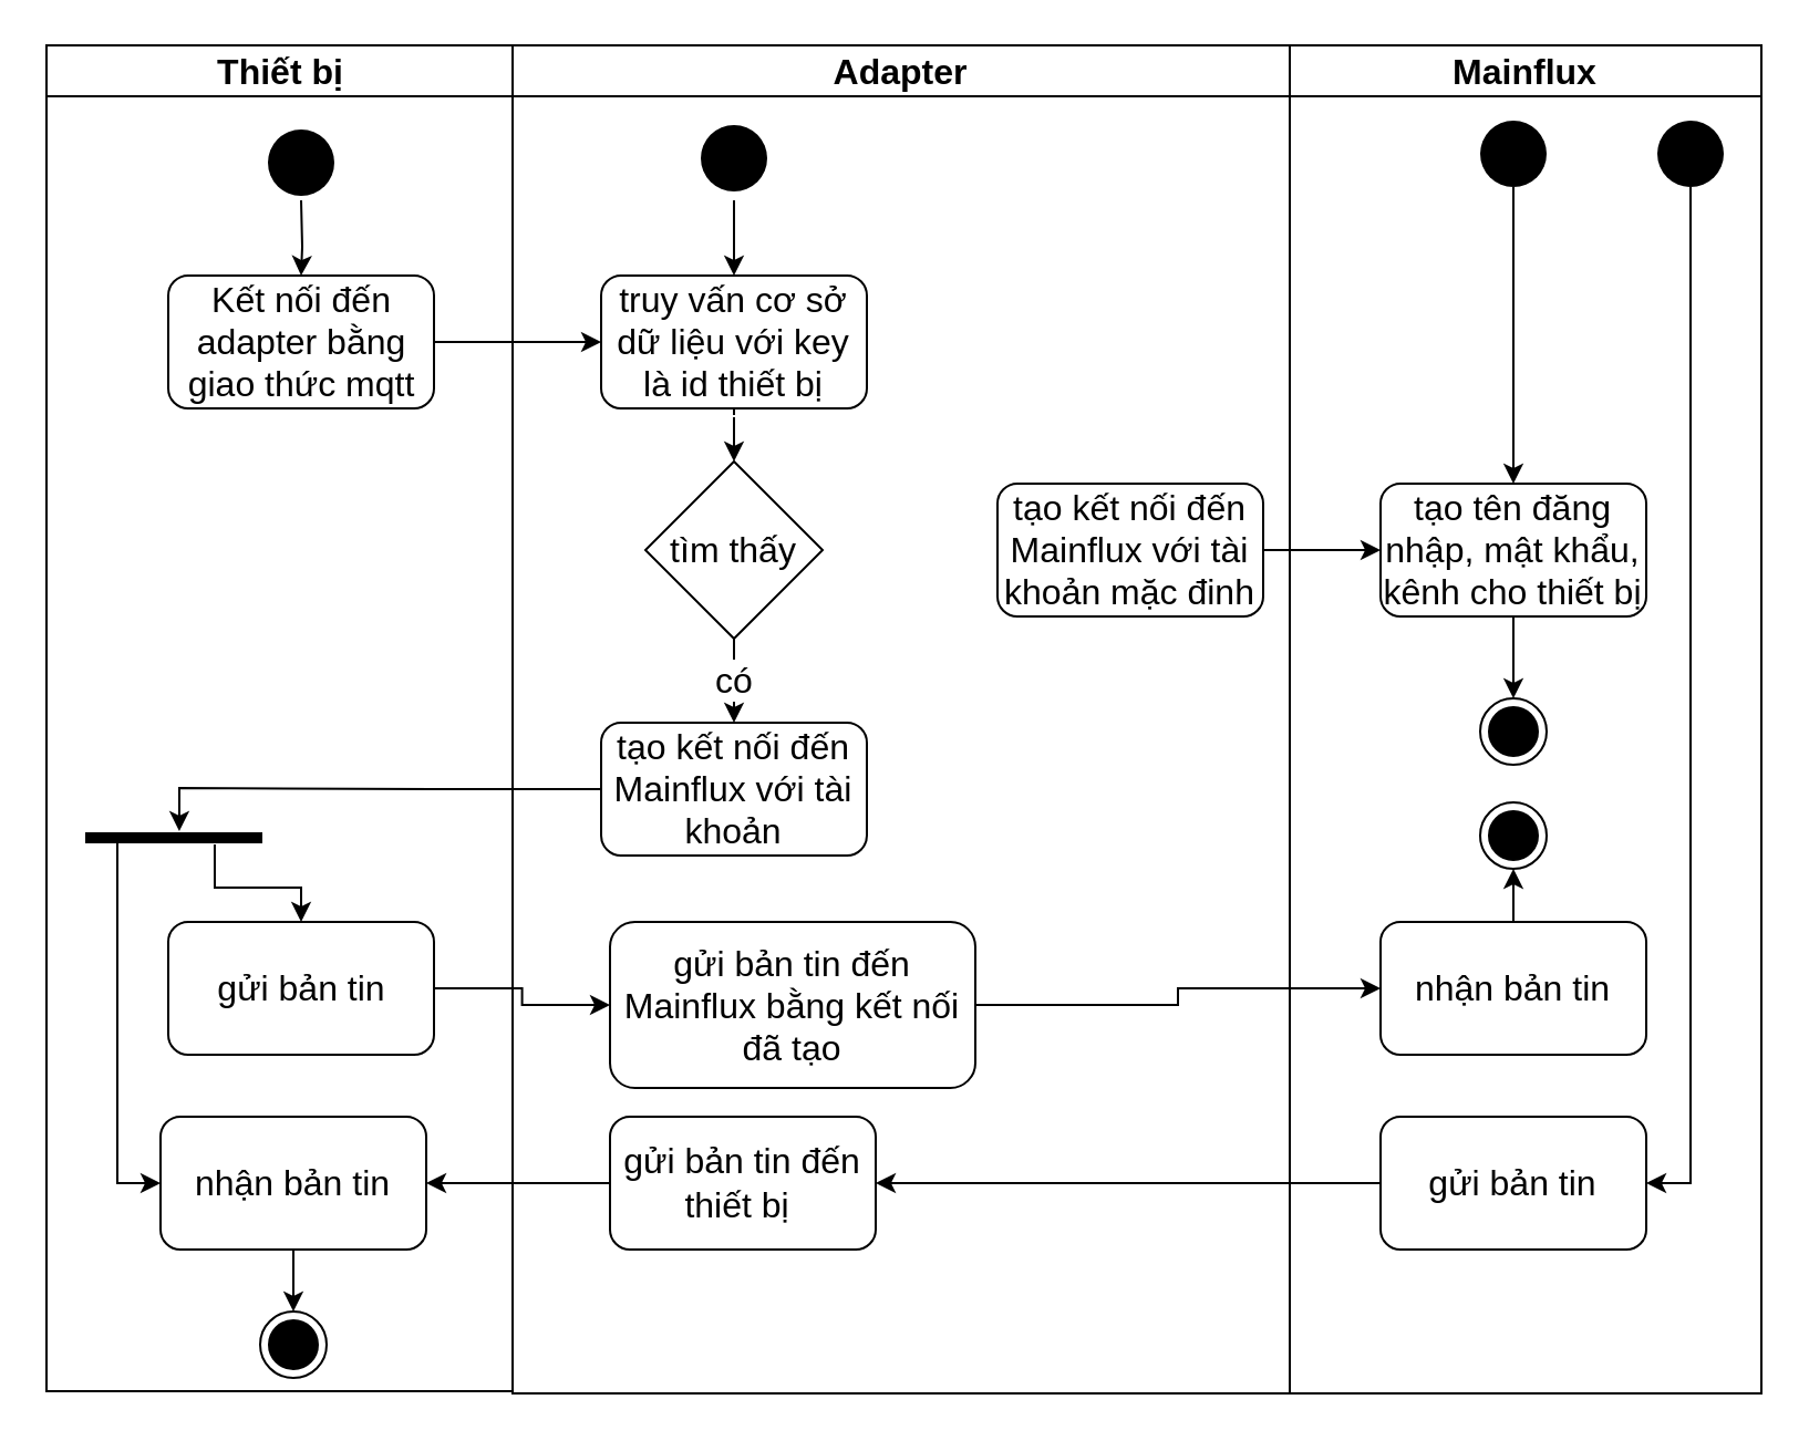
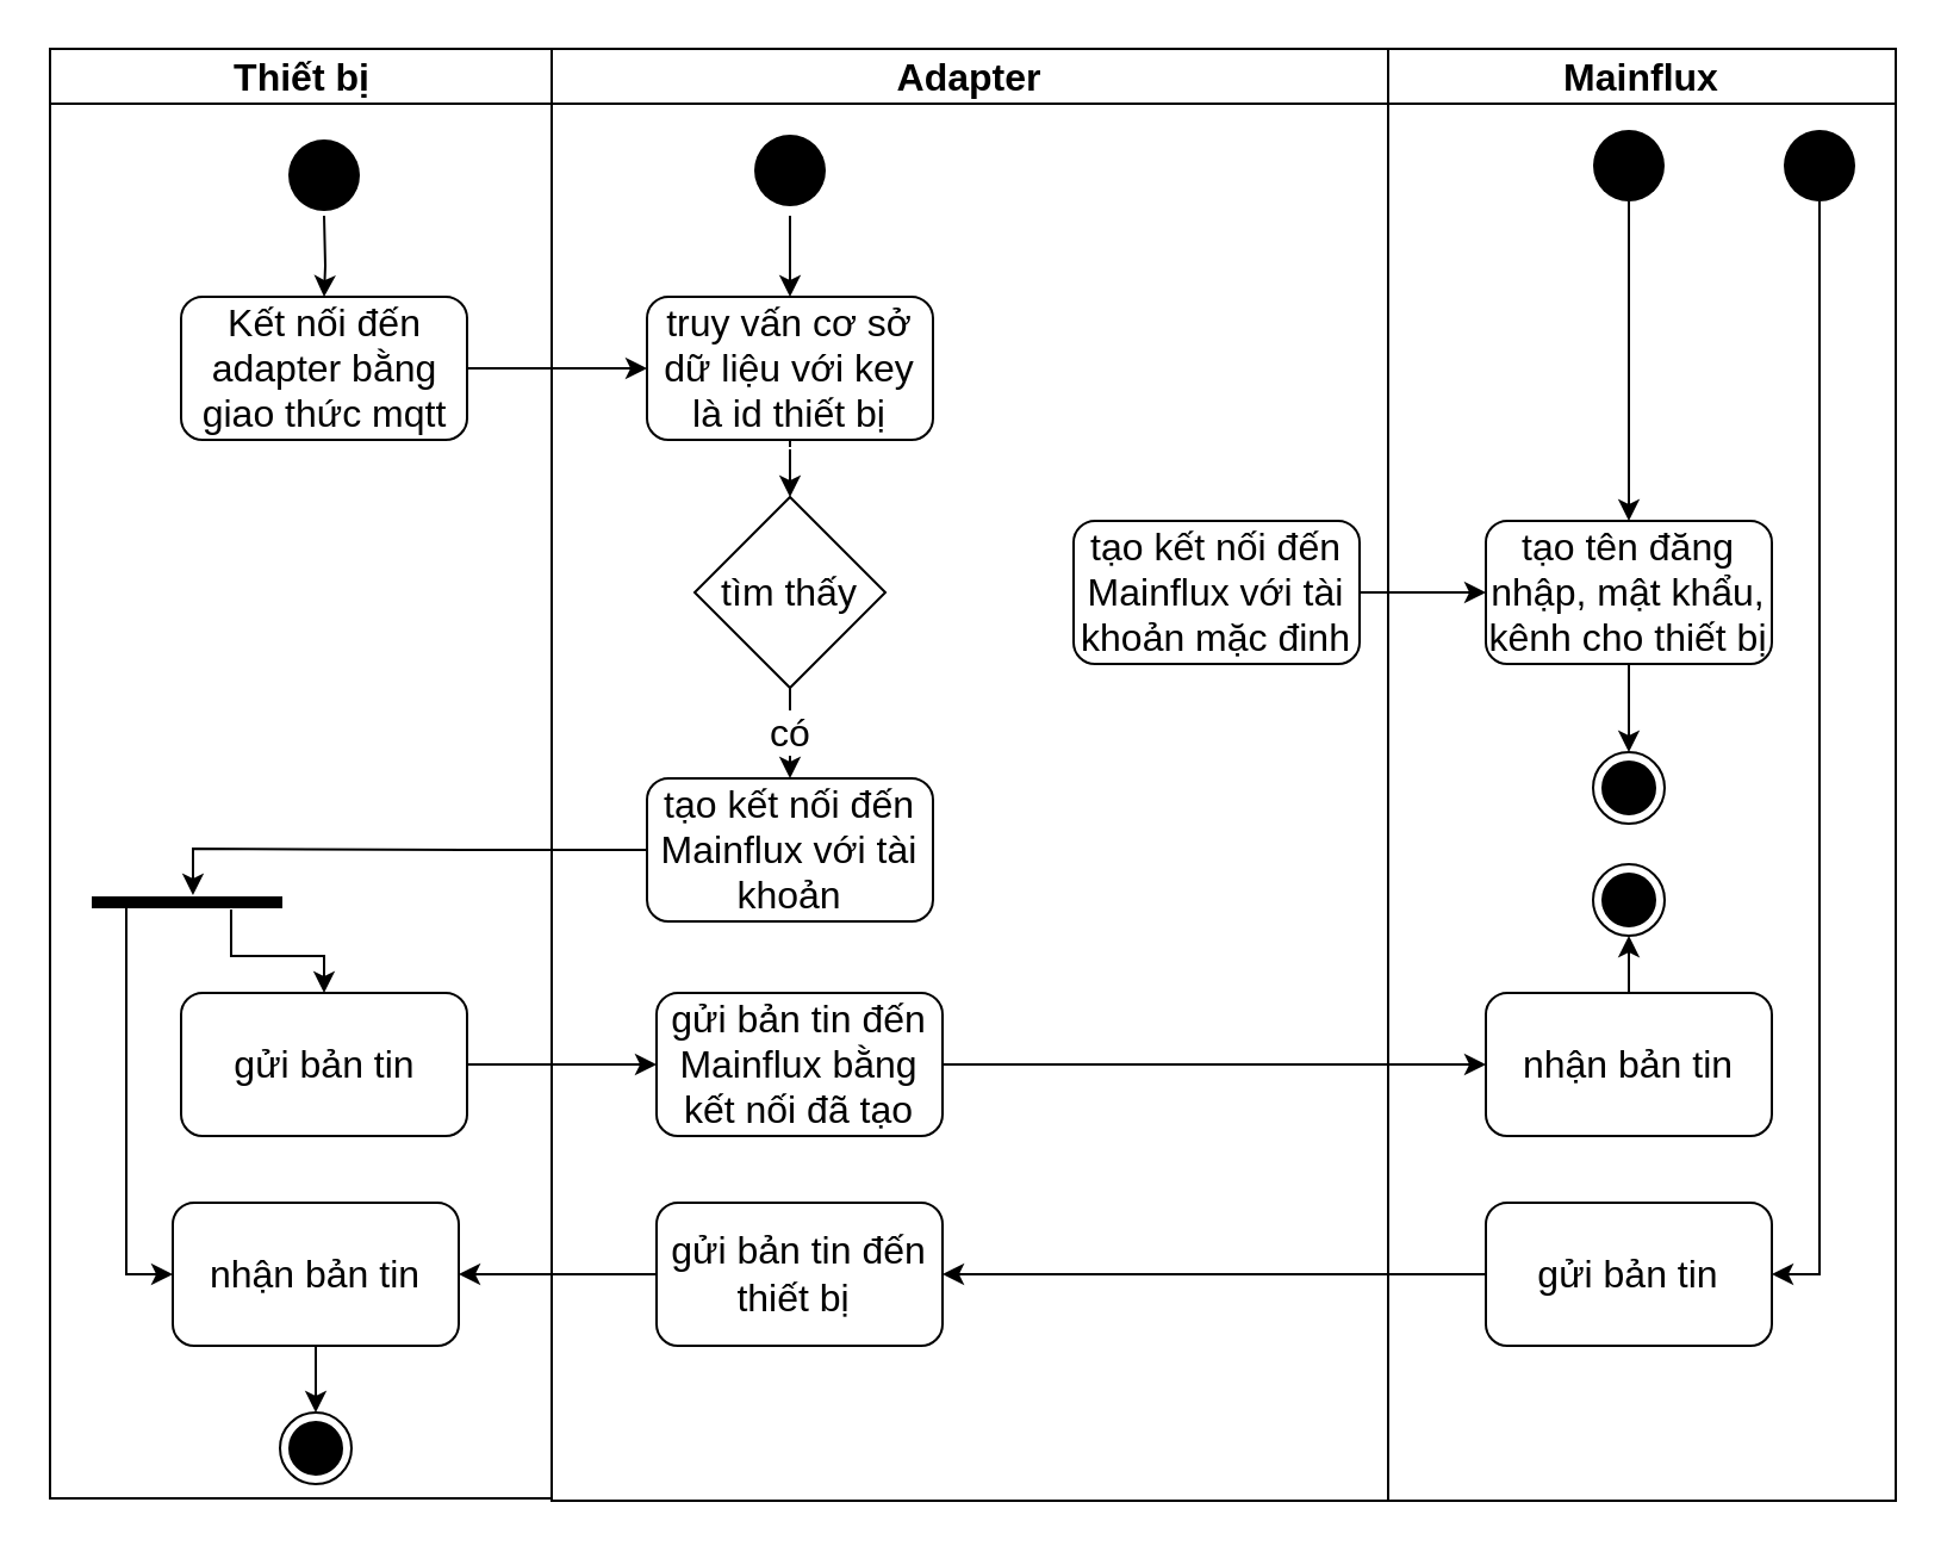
  <mxCell id="0" />
  <mxCell id="1" parent="0" />
  <mxCell id="2" value="Thiết bị" style="swimlane;whiteSpace=wrap;fontSize=16;" parent="1" vertex="1"><mxGeometry x="20.5" y="20" width="210.5" height="608" as="geometry" /></mxCell>
  <mxCell id="3" style="edgeStyle=orthogonalEdgeStyle;rounded=0;orthogonalLoop=1;jettySize=auto;html=1;fontSize=16;" parent="2" target="4" edge="1"><mxGeometry relative="1" as="geometry"><mxPoint x="115" y="70" as="sourcePoint" /></mxGeometry></mxCell>
  <mxCell id="4" value="Kết nối đến adapter bằng giao thức mqtt" style="rounded=1;whiteSpace=wrap;html=1;fontSize=16;" parent="2" vertex="1"><mxGeometry x="55" y="104" width="120" height="60" as="geometry" /></mxCell>
  <mxCell id="5" value="gửi bản tin" style="rounded=1;whiteSpace=wrap;html=1;fontSize=16;" parent="2" vertex="1"><mxGeometry x="55" y="396" width="120" height="60" as="geometry" /></mxCell>
  <mxCell id="6" style="edgeStyle=orthogonalEdgeStyle;rounded=0;orthogonalLoop=1;jettySize=auto;html=1;fontSize=16;" parent="2" source="7" target="8" edge="1"><mxGeometry relative="1" as="geometry" /></mxCell>
  <mxCell id="7" value="nhận bản tin" style="rounded=1;whiteSpace=wrap;html=1;fontSize=16;" parent="2" vertex="1"><mxGeometry x="51.5" y="484" width="120" height="60" as="geometry" /></mxCell>
  <mxCell id="8" value="" style="ellipse;html=1;shape=endState;fillColor=#000000;strokeColor=#000000;fontSize=16;" parent="2" vertex="1"><mxGeometry x="96.5" y="572" width="30" height="30" as="geometry" /></mxCell>
  <mxCell id="9" style="edgeStyle=orthogonalEdgeStyle;rounded=0;orthogonalLoop=1;jettySize=auto;html=1;entryX=0.5;entryY=0;entryDx=0;entryDy=0;exitX=-0.1;exitY=0.731;exitDx=0;exitDy=0;exitPerimeter=0;" edge="1" parent="2" source="11" target="5"><mxGeometry relative="1" as="geometry" /></mxCell>
  <mxCell id="10" style="edgeStyle=orthogonalEdgeStyle;rounded=0;orthogonalLoop=1;jettySize=auto;html=1;entryX=0;entryY=0.5;entryDx=0;entryDy=0;" edge="1" parent="2" source="11" target="7"><mxGeometry relative="1" as="geometry"><Array as="points"><mxPoint x="32" y="356" /><mxPoint x="32" y="514" /></Array></mxGeometry></mxCell>
  <mxCell id="11" value="" style="html=1;points=[];perimeter=orthogonalPerimeter;fillColor=#000000;strokeColor=none;rotation=-90;" vertex="1" parent="2"><mxGeometry x="55" y="318" width="5" height="80" as="geometry" /></mxCell>
  <mxCell id="12" value="" style="ellipse;fillColor=#000000;strokeColor=none;fontSize=16;" vertex="1" parent="2"><mxGeometry x="100" y="38" width="30" height="30" as="geometry" /></mxCell>
  <mxCell id="13" value="Adapter" style="swimlane;whiteSpace=wrap;fontSize=16;" parent="1" vertex="1"><mxGeometry x="231" y="20" width="351" height="609" as="geometry" /></mxCell>
  <mxCell id="14" style="edgeStyle=orthogonalEdgeStyle;rounded=0;orthogonalLoop=1;jettySize=auto;html=1;entryX=0.5;entryY=0;entryDx=0;entryDy=0;fontSize=16;" parent="13" target="16" edge="1"><mxGeometry relative="1" as="geometry"><mxPoint x="100" y="70" as="sourcePoint" /></mxGeometry></mxCell>
  <mxCell id="15" style="edgeStyle=orthogonalEdgeStyle;rounded=0;orthogonalLoop=1;jettySize=auto;html=1;fontSize=16;dashed=1;" parent="13" source="16" target="18" edge="1"><mxGeometry relative="1" as="geometry" /></mxCell>
  <mxCell id="16" value="truy vấn cơ sở dữ liệu với key là id thiết bị" style="rounded=1;whiteSpace=wrap;html=1;fontSize=16;" parent="13" vertex="1"><mxGeometry x="40" y="104" width="120" height="60" as="geometry" /></mxCell>
  <mxCell id="17" value="có" style="edgeStyle=orthogonalEdgeStyle;rounded=0;orthogonalLoop=1;jettySize=auto;html=1;fontSize=16;" parent="13" source="18" target="20" edge="1"><mxGeometry relative="1" as="geometry" /></mxCell>
  <mxCell id="18" value="tìm thấy" style="rhombus;whiteSpace=wrap;html=1;fontSize=16;" parent="13" vertex="1"><mxGeometry x="60" y="188" width="80" height="80" as="geometry" /></mxCell>
  <mxCell id="19" value="tạo kết nối đến Mainflux với tài khoản mặc đinh" style="rounded=1;whiteSpace=wrap;html=1;fontSize=16;" parent="13" vertex="1"><mxGeometry x="219" y="198" width="120" height="60" as="geometry" /></mxCell>
  <mxCell id="20" value="tạo kết nối đến Mainflux với tài khoản" style="rounded=1;whiteSpace=wrap;html=1;fontSize=16;" parent="13" vertex="1"><mxGeometry x="40" y="306" width="120" height="60" as="geometry" /></mxCell>
- <mxCell id="21" value="gửi bản tin đến Mainflux bằng kết nối đã tạo" style="rounded=1;whiteSpace=wrap;html=1;fontSize=16;" parent="13" vertex="1"><mxGeometry x="44" y="396" width="165" height="75" as="geometry" /></mxCell>
+ <mxCell id="21" value="gửi bản tin đến Mainflux bằng kết nối đã tạo" style="rounded=1;whiteSpace=wrap;html=1;fontSize=16;" parent="13" vertex="1"><mxGeometry x="44" y="396" width="120" height="60" as="geometry" /></mxCell>
  <mxCell id="22" value="gửi bản tin đến thiết bị&amp;nbsp;" style="rounded=1;whiteSpace=wrap;html=1;fontSize=16;" parent="13" vertex="1"><mxGeometry x="44" y="484" width="120" height="60" as="geometry" /></mxCell>
  <mxCell id="23" value="" style="ellipse;fillColor=#000000;strokeColor=none;fontSize=16;" vertex="1" parent="13"><mxGeometry x="85" y="36" width="30" height="30" as="geometry" /></mxCell>
  <mxCell id="24" value="Mainflux" style="swimlane;whiteSpace=wrap;startSize=23;fontSize=16;" parent="1" vertex="1"><mxGeometry x="582" y="20" width="213" height="609" as="geometry" /></mxCell>
  <mxCell id="25" style="edgeStyle=orthogonalEdgeStyle;rounded=0;orthogonalLoop=1;jettySize=auto;html=1;entryX=0.5;entryY=1;entryDx=0;entryDy=0;fontSize=16;" parent="24" source="26" target="30" edge="1"><mxGeometry relative="1" as="geometry" /></mxCell>
  <mxCell id="26" value="nhận bản tin" style="rounded=1;whiteSpace=wrap;html=1;fontSize=16;" parent="24" vertex="1"><mxGeometry x="41" y="396" width="120" height="60" as="geometry" /></mxCell>
  <mxCell id="27" value="gửi bản tin" style="rounded=1;whiteSpace=wrap;html=1;fontSize=16;" parent="24" vertex="1"><mxGeometry x="41" y="484" width="120" height="60" as="geometry" /></mxCell>
  <mxCell id="28" style="edgeStyle=orthogonalEdgeStyle;rounded=0;orthogonalLoop=1;jettySize=auto;html=1;fontSize=16;" parent="24" source="29" target="32" edge="1"><mxGeometry relative="1" as="geometry" /></mxCell>
  <mxCell id="29" value="" style="ellipse;fillColor=#000000;strokeColor=none;fontSize=16;" parent="24" vertex="1"><mxGeometry x="86" y="34" width="30" height="30" as="geometry" /></mxCell>
  <mxCell id="30" value="" style="ellipse;html=1;shape=endState;fillColor=#000000;strokeColor=#000000;fontSize=16;" parent="24" vertex="1"><mxGeometry x="86" y="342" width="30" height="30" as="geometry" /></mxCell>
  <mxCell id="31" style="edgeStyle=orthogonalEdgeStyle;rounded=0;orthogonalLoop=1;jettySize=auto;html=1;entryX=0.5;entryY=0;entryDx=0;entryDy=0;fontSize=16;" parent="24" source="32" target="33" edge="1"><mxGeometry relative="1" as="geometry" /></mxCell>
  <mxCell id="32" value="tạo tên đăng nhập, mật khẩu, kênh cho thiết bị" style="rounded=1;whiteSpace=wrap;html=1;fontSize=16;" parent="24" vertex="1"><mxGeometry x="41" y="198" width="120" height="60" as="geometry" /></mxCell>
  <mxCell id="33" value="" style="ellipse;html=1;shape=endState;fillColor=#000000;strokeColor=#000000;fontSize=16;" parent="24" vertex="1"><mxGeometry x="86" y="295" width="30" height="30" as="geometry" /></mxCell>
  <mxCell id="34" style="edgeStyle=orthogonalEdgeStyle;rounded=0;orthogonalLoop=1;jettySize=auto;html=1;entryX=1;entryY=0.5;entryDx=0;entryDy=0;exitX=0.5;exitY=1;exitDx=0;exitDy=0;" edge="1" parent="24" source="35" target="27"><mxGeometry relative="1" as="geometry" /></mxCell>
  <mxCell id="35" value="" style="ellipse;fillColor=#000000;strokeColor=none;fontSize=16;" vertex="1" parent="24"><mxGeometry x="166" y="34" width="30" height="30" as="geometry" /></mxCell>
  <mxCell id="36" style="edgeStyle=orthogonalEdgeStyle;rounded=0;orthogonalLoop=1;jettySize=auto;html=1;entryX=0;entryY=0.5;entryDx=0;entryDy=0;fontSize=16;" parent="1" source="4" target="16" edge="1"><mxGeometry relative="1" as="geometry" /></mxCell>
  <mxCell id="37" style="edgeStyle=orthogonalEdgeStyle;rounded=0;orthogonalLoop=1;jettySize=auto;html=1;fontSize=16;" parent="1" source="5" target="21" edge="1"><mxGeometry relative="1" as="geometry" /></mxCell>
  <mxCell id="38" style="edgeStyle=orthogonalEdgeStyle;rounded=0;orthogonalLoop=1;jettySize=auto;html=1;fontSize=16;" parent="1" source="21" target="26" edge="1"><mxGeometry relative="1" as="geometry" /></mxCell>
  <mxCell id="39" style="edgeStyle=orthogonalEdgeStyle;rounded=0;orthogonalLoop=1;jettySize=auto;html=1;entryX=1;entryY=0.5;entryDx=0;entryDy=0;fontSize=16;" parent="1" source="27" target="22" edge="1"><mxGeometry relative="1" as="geometry" /></mxCell>
  <mxCell id="40" style="edgeStyle=orthogonalEdgeStyle;rounded=0;orthogonalLoop=1;jettySize=auto;html=1;entryX=1;entryY=0.5;entryDx=0;entryDy=0;fontSize=16;" parent="1" source="22" target="7" edge="1"><mxGeometry relative="1" as="geometry" /></mxCell>
  <mxCell id="41" style="edgeStyle=orthogonalEdgeStyle;rounded=0;orthogonalLoop=1;jettySize=auto;html=1;fontSize=16;" parent="1" source="19" target="32" edge="1"><mxGeometry relative="1" as="geometry" /></mxCell>
  <mxCell id="42" style="edgeStyle=orthogonalEdgeStyle;rounded=0;orthogonalLoop=1;jettySize=auto;html=1;entryX=1.1;entryY=0.531;entryDx=0;entryDy=0;entryPerimeter=0;" edge="1" parent="1" source="20" target="11"><mxGeometry relative="1" as="geometry" /></mxCell>
